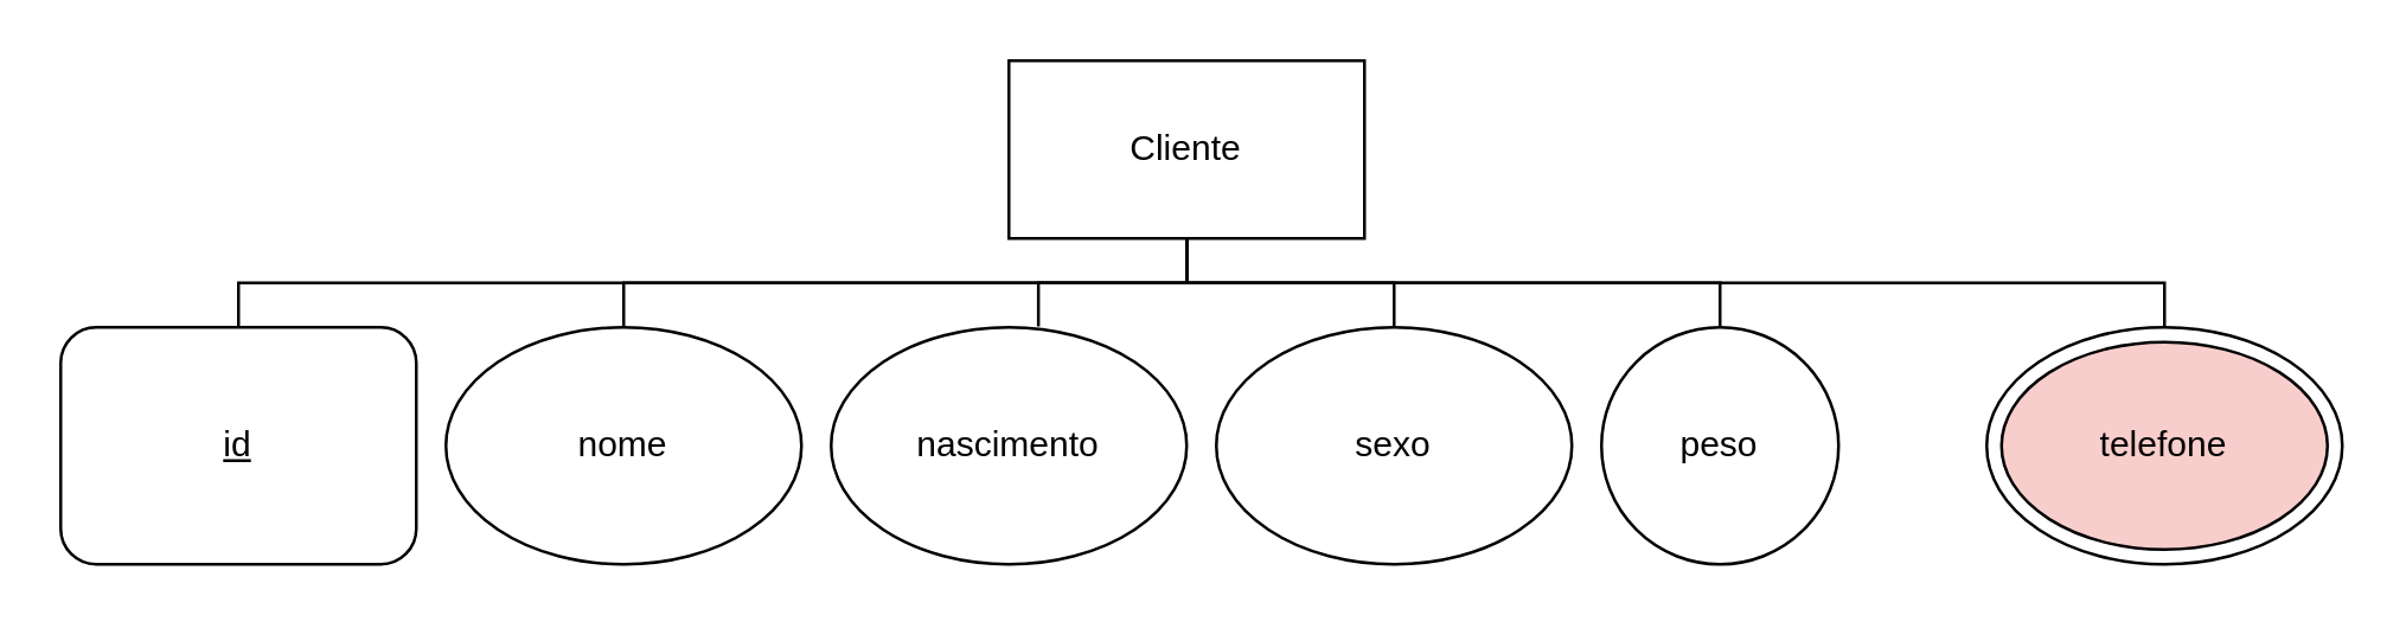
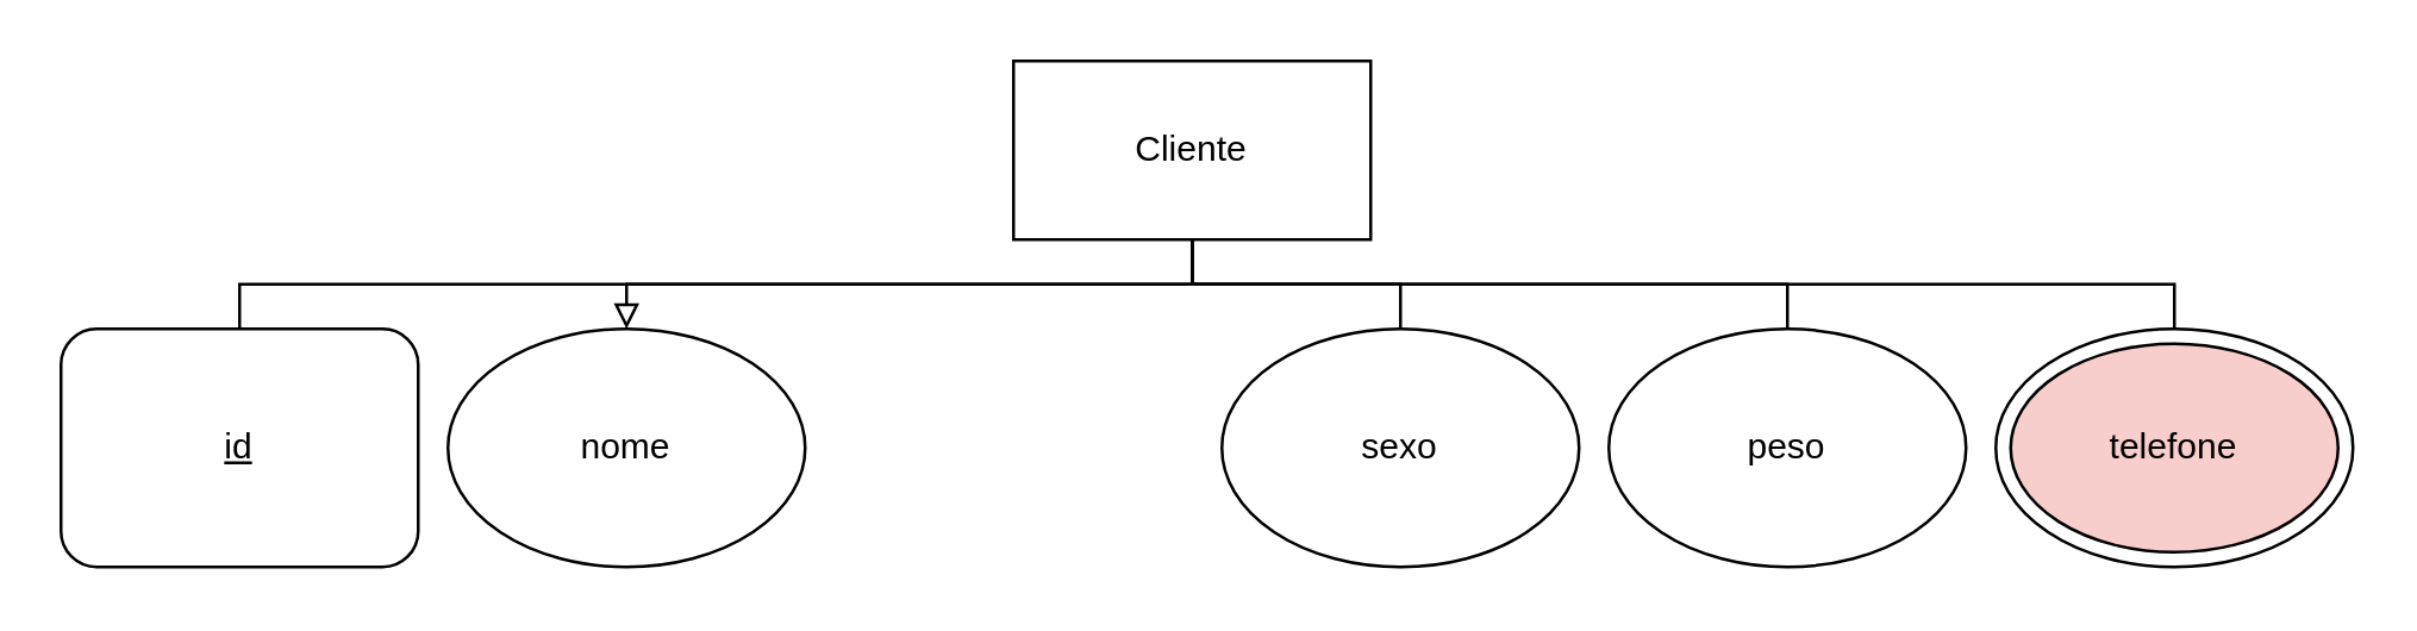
  <mxCell id="0" />
  <mxCell id="1" parent="0" />
  <mxCell id="2" style="edgeStyle=elbowEdgeStyle;rounded=0;orthogonalLoop=1;jettySize=auto;html=1;endArrow=none;endFill=0;elbow=vertical;" edge="1" parent="1" source="8" target="9"><mxGeometry relative="1" as="geometry" /></mxCell>
  <mxCell id="3" style="edgeStyle=elbowEdgeStyle;rounded=0;orthogonalLoop=1;jettySize=auto;elbow=vertical;html=1;endArrow=none;endFill=0;" edge="1" parent="1" source="8" target="13"><mxGeometry relative="1" as="geometry" /></mxCell>
- <mxCell id="4" style="edgeStyle=elbowEdgeStyle;rounded=0;orthogonalLoop=1;jettySize=auto;elbow=vertical;html=1;endArrow=none;endFill=0;" edge="1" parent="1" source="8" target="10"><mxGeometry relative="1" as="geometry" /></mxCell>
+ <mxCell id="4" style="edgeStyle=elbowEdgeStyle;rounded=0;orthogonalLoop=1;jettySize=auto;elbow=vertical;html=1;endArrow=block;endFill=0;" edge="1" parent="1" source="8" target="10"><mxGeometry relative="1" as="geometry" /></mxCell>
  <mxCell id="5" style="edgeStyle=elbowEdgeStyle;rounded=0;orthogonalLoop=1;jettySize=auto;elbow=vertical;html=1;endArrow=none;endFill=0;" edge="1" parent="1" source="8" target="12"><mxGeometry relative="1" as="geometry" /></mxCell>
- <mxCell id="6" style="edgeStyle=elbowEdgeStyle;rounded=0;orthogonalLoop=1;jettySize=auto;elbow=vertical;html=1;entryX=0.583;entryY=-0.004;entryDx=0;entryDy=0;entryPerimeter=0;endArrow=none;endFill=0;" edge="1" parent="1" source="8" target="11"><mxGeometry relative="1" as="geometry" /></mxCell>
  <mxCell id="7" style="edgeStyle=elbowEdgeStyle;rounded=0;orthogonalLoop=1;jettySize=auto;elbow=vertical;html=1;entryX=0.5;entryY=0;entryDx=0;entryDy=0;endArrow=none;endFill=0;" edge="1" parent="1" source="8" target="14"><mxGeometry relative="1" as="geometry" /></mxCell>
  <mxCell id="8" value="Cliente" style="rounded=0;whiteSpace=wrap;html=1;" vertex="1" parent="1"><mxGeometry x="340" y="20" width="120" height="60" as="geometry" /></mxCell>
  <mxCell id="9" value="&lt;u&gt;id&lt;/u&gt;" style="whiteSpace=wrap;html=1;rounded=1;" vertex="1" parent="1"><mxGeometry x="20" y="110" width="120" height="80" as="geometry" /></mxCell>
  <mxCell id="10" value="nome" style="ellipse;whiteSpace=wrap;html=1;" vertex="1" parent="1"><mxGeometry x="150" y="110" width="120" height="80" as="geometry" /></mxCell>
- <mxCell id="11" value="nascimento" style="ellipse;whiteSpace=wrap;html=1;" vertex="1" parent="1"><mxGeometry x="280" y="110" width="120" height="80" as="geometry" /></mxCell>
  <mxCell id="12" value="sexo" style="ellipse;whiteSpace=wrap;html=1;" vertex="1" parent="1"><mxGeometry x="410" y="110" width="120" height="80" as="geometry" /></mxCell>
- <mxCell id="13" value="peso" style="ellipse;whiteSpace=wrap;html=1;" vertex="1" parent="1"><mxGeometry x="540" y="110" width="80" height="80" as="geometry" /></mxCell>
+ <mxCell id="13" value="peso" style="ellipse;whiteSpace=wrap;html=1;" vertex="1" parent="1"><mxGeometry x="540" y="110" width="120" height="80" as="geometry" /></mxCell>
  <mxCell id="14" value="" style="ellipse;whiteSpace=wrap;html=1;" vertex="1" parent="1"><mxGeometry x="670" y="110" width="120" height="80" as="geometry" /></mxCell>
  <mxCell id="15" value="telefone" style="ellipse;whiteSpace=wrap;html=1;fillColor=#f8cecc;" vertex="1" parent="1"><mxGeometry x="675" y="115" width="110" height="70" as="geometry" /></mxCell>
